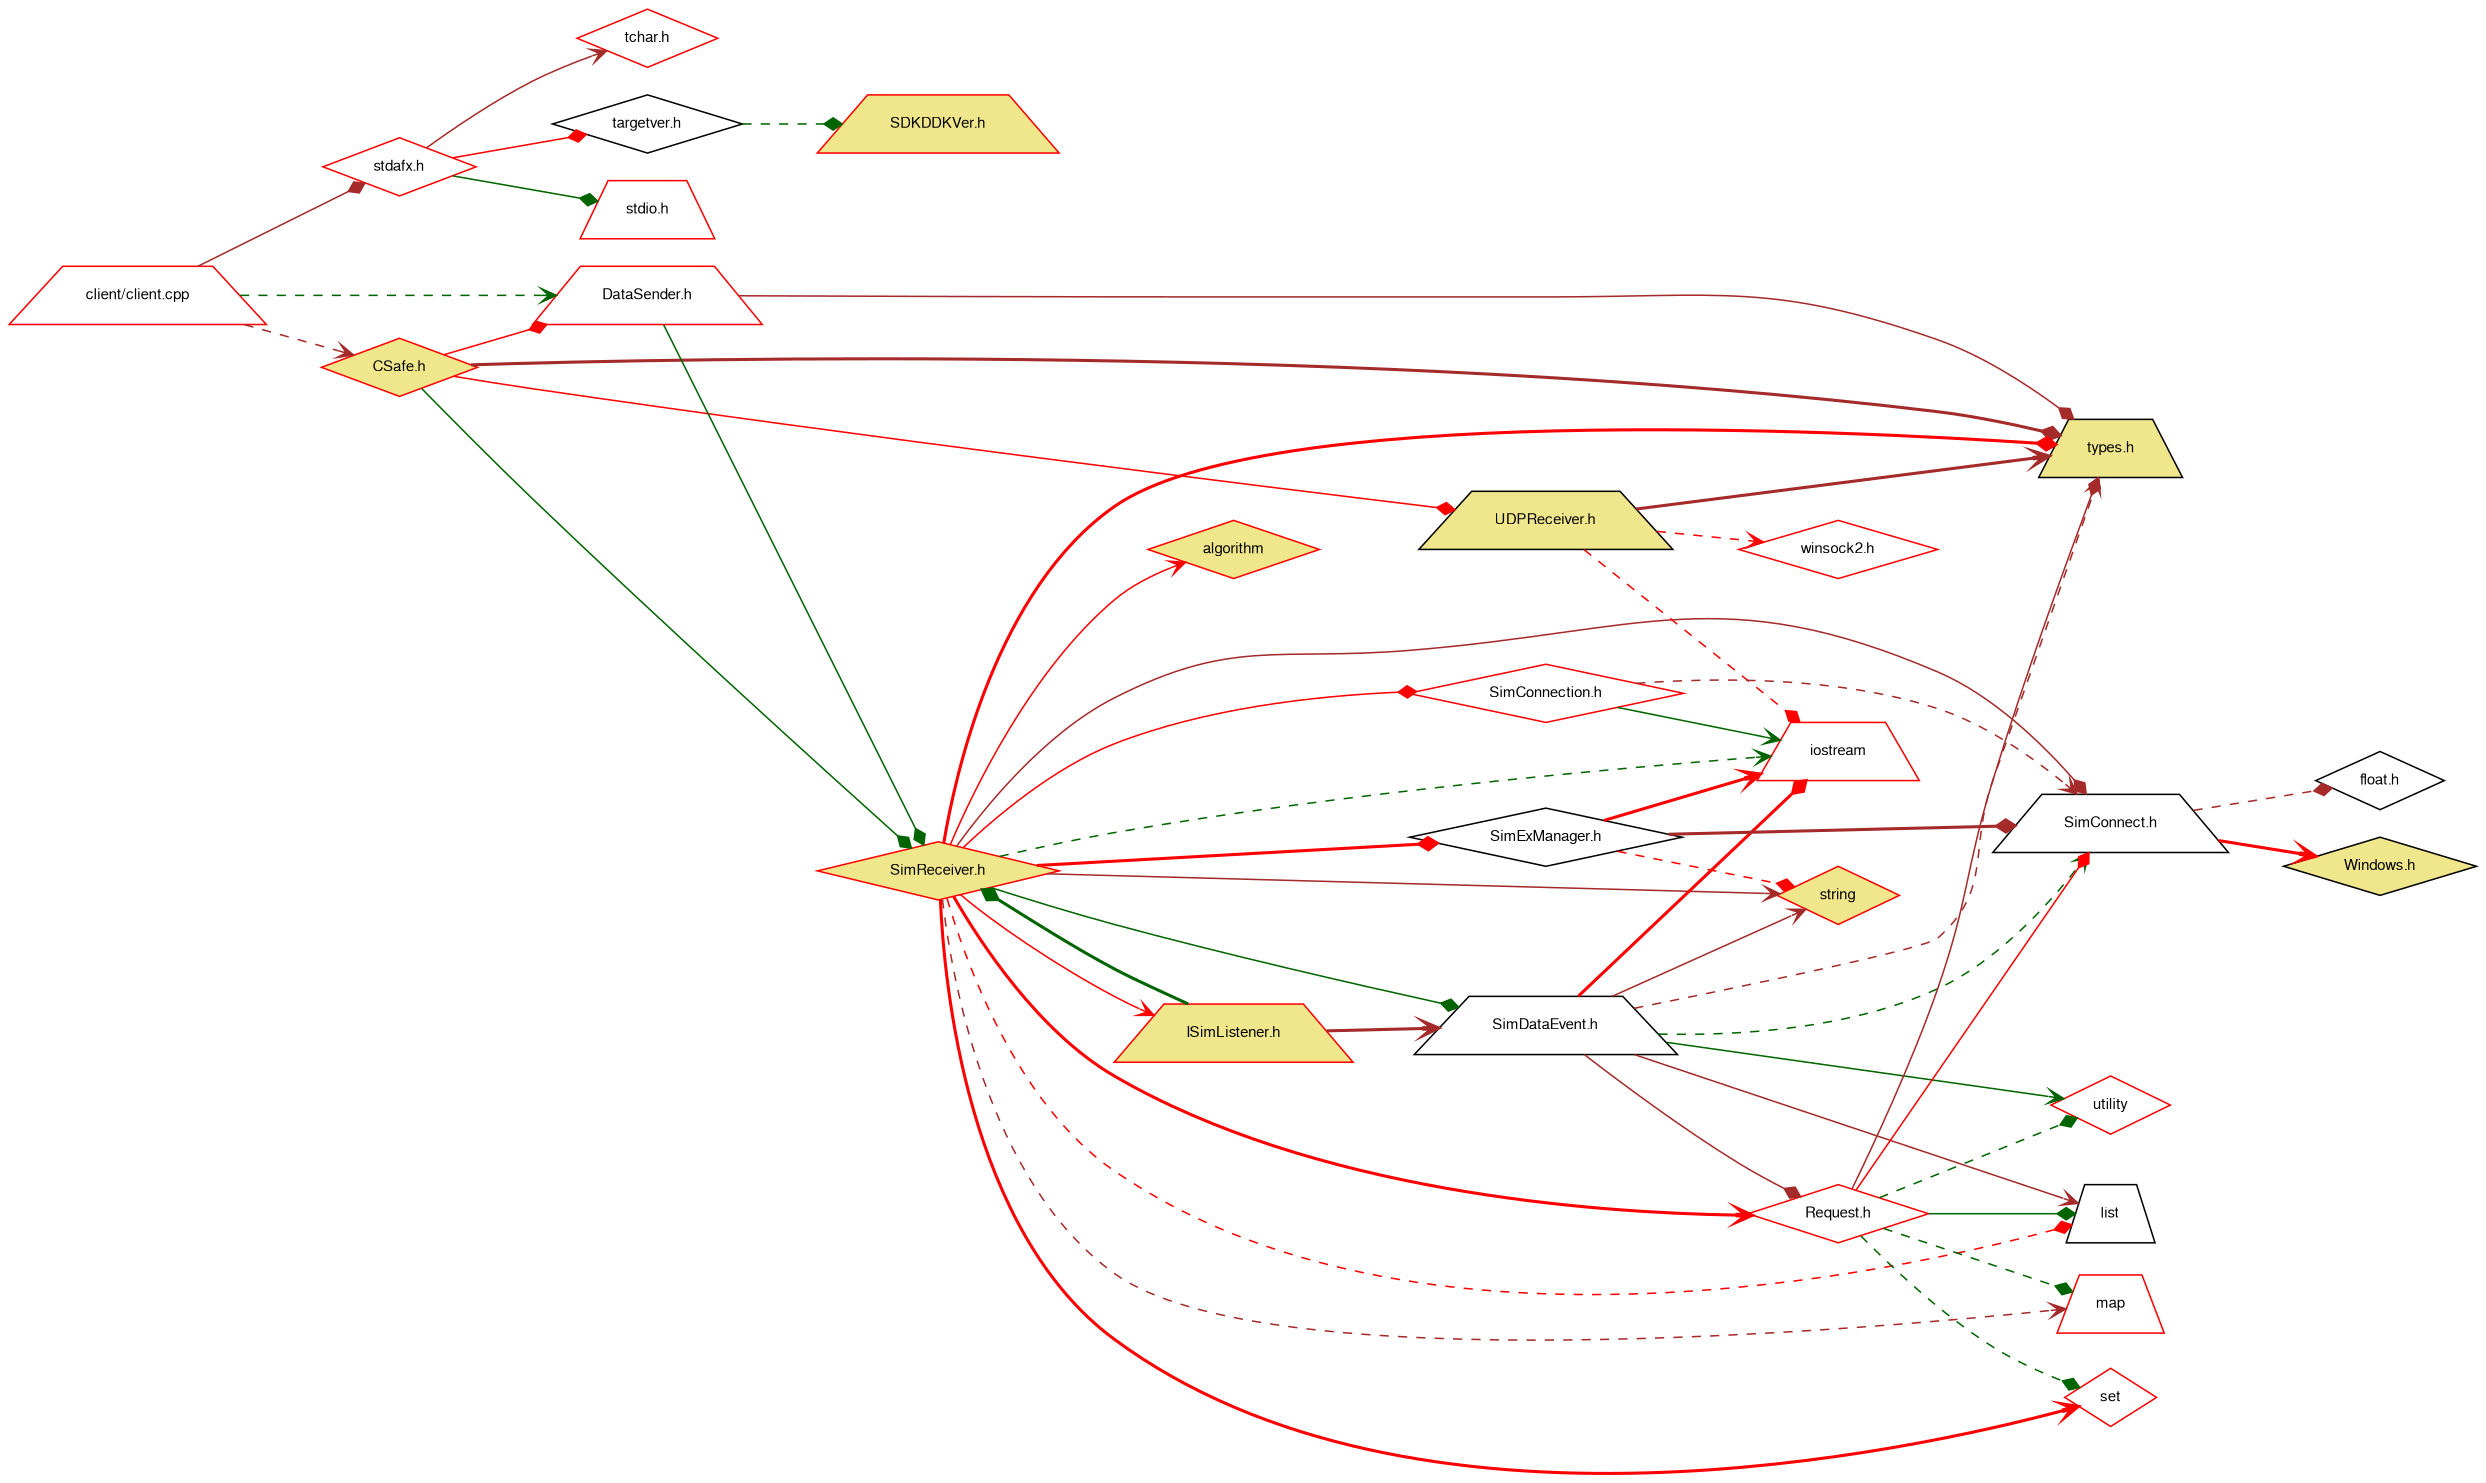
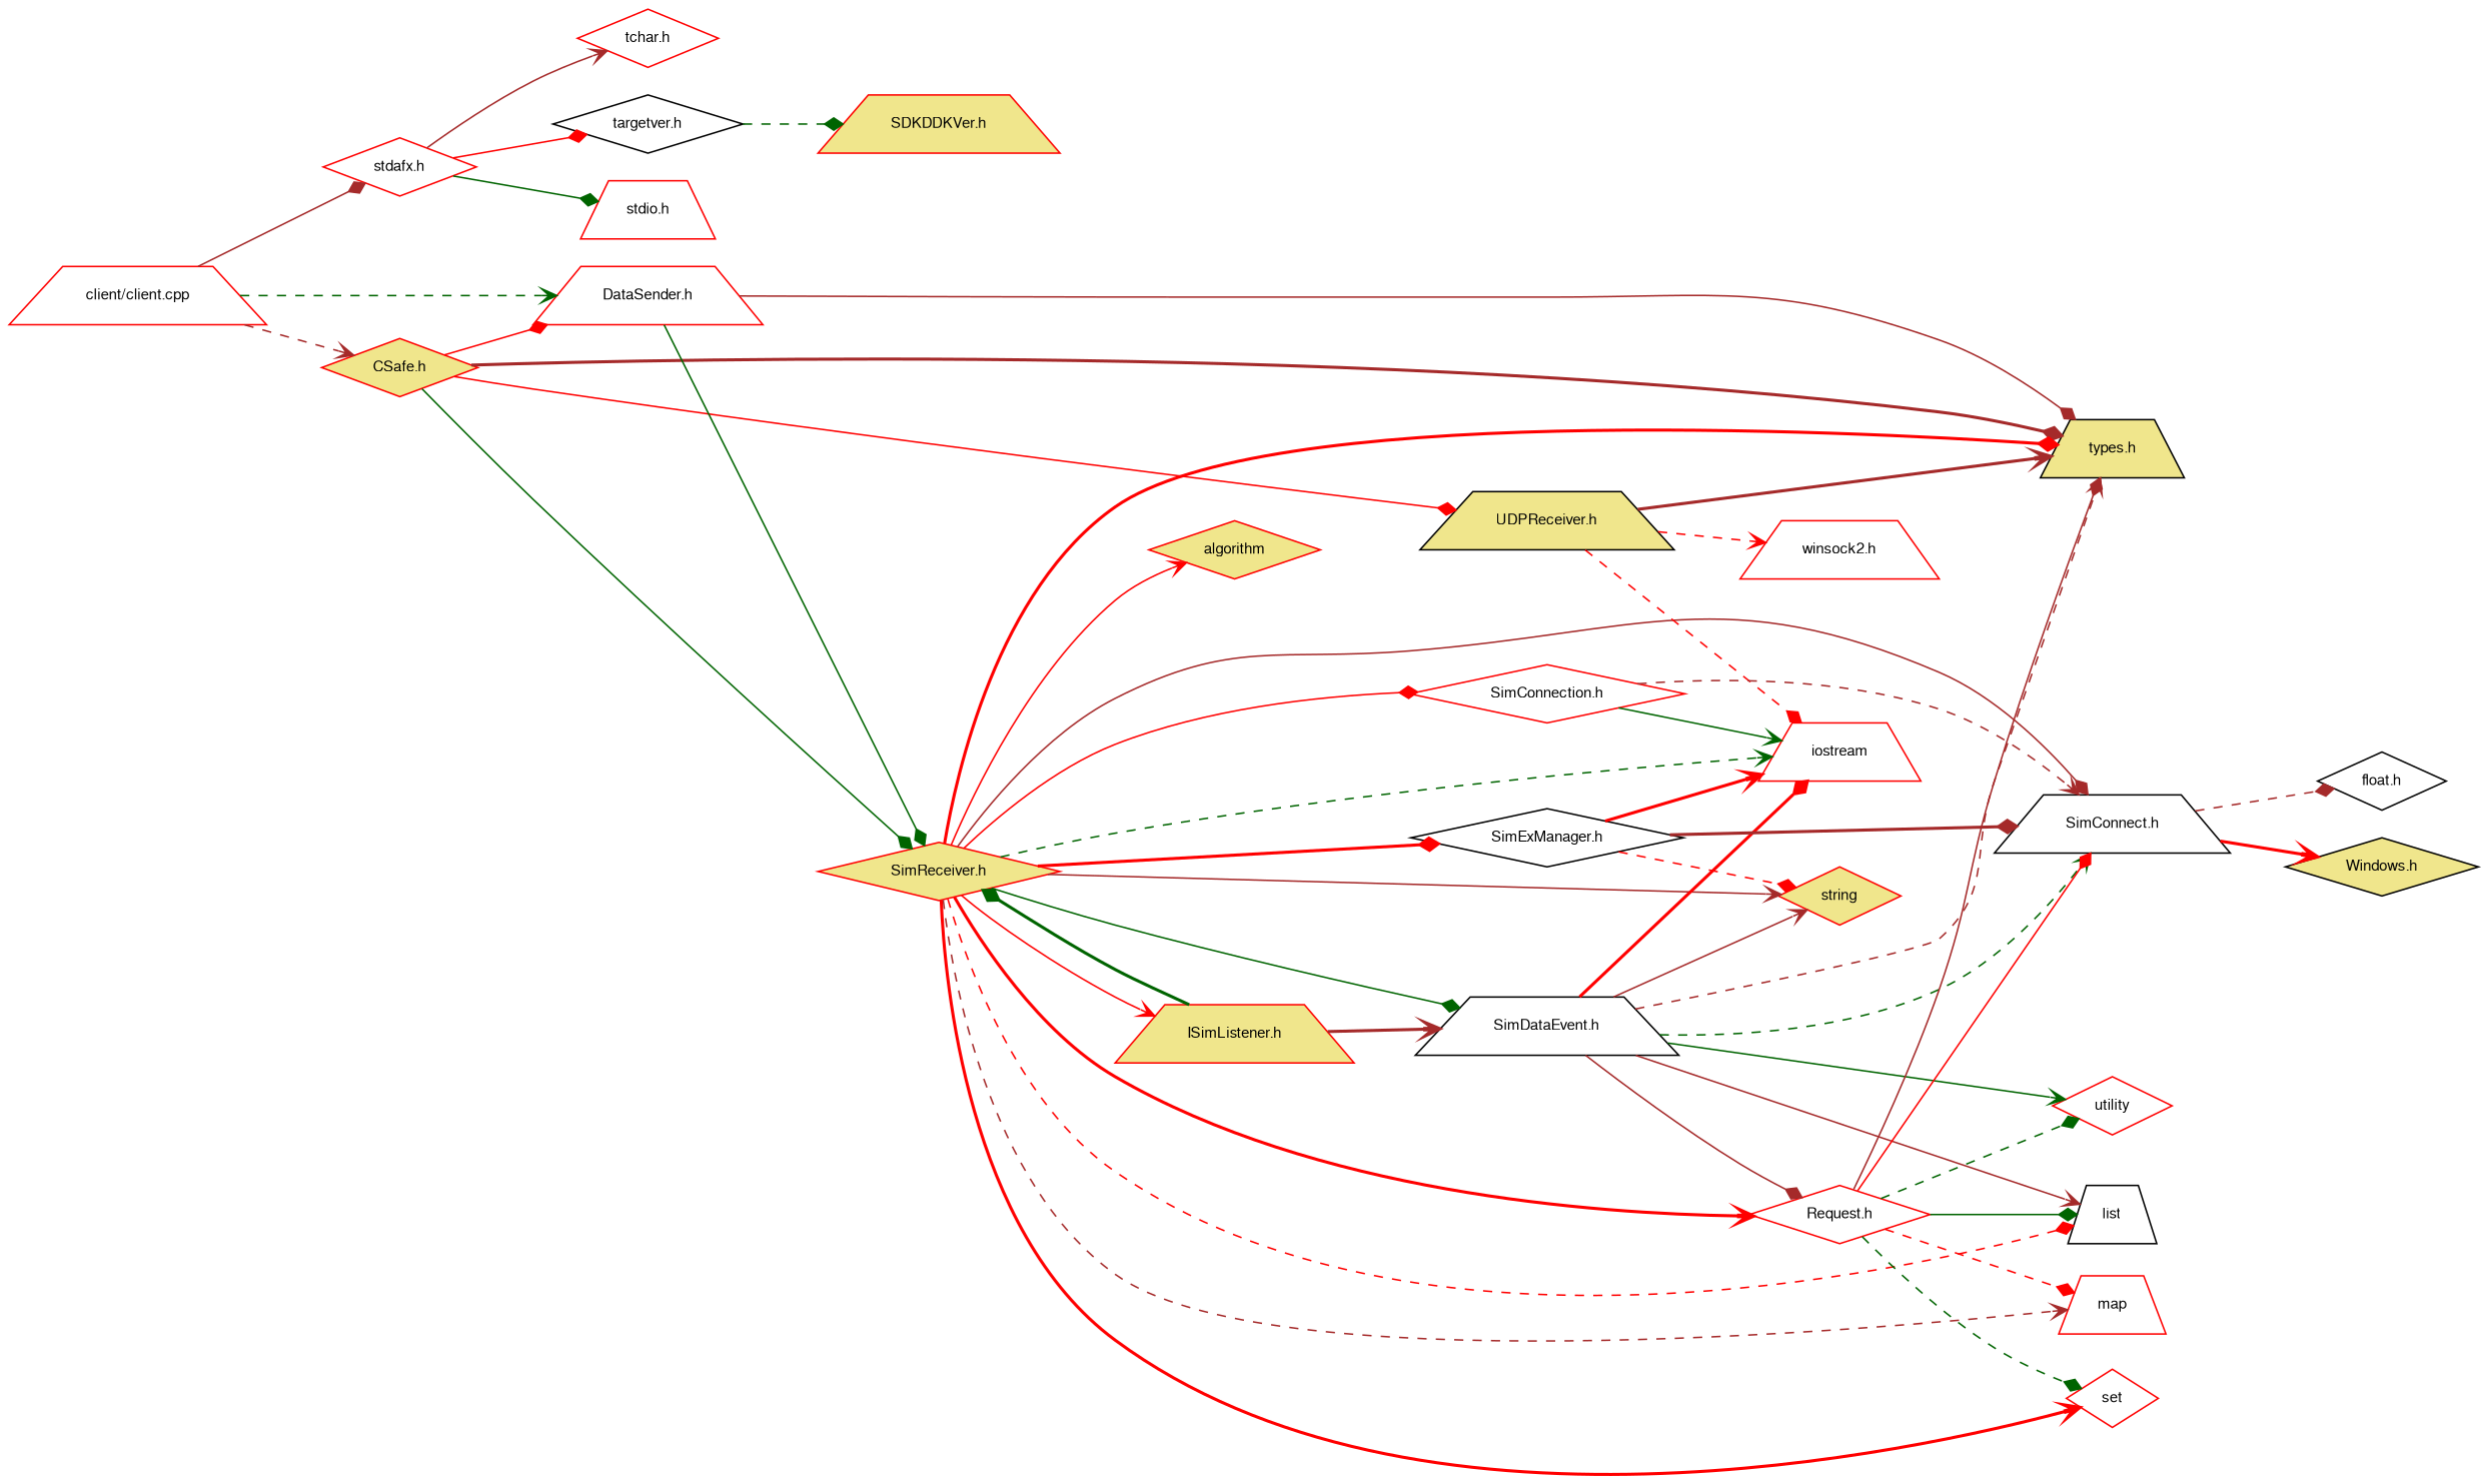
  digraph {
    rankdir=LR
    node [color=red fillcolor=white fontname=FreeSans fontsize=10 shape=diamond style=filled]
    edge [arrowhead=diamond color=brown fontname=FreeSans fontsize=10 labelfontname=FreeSans labelfontsize=10 style=solid]
    n1 [fontcolor=black height=0.2 label="client/client.cpp" shape=trapezium width=0.4]
    n2 [height=0.2 label="stdafx.h" width=0.4]
    n3 [fillcolor=khaki height=0.2 label="CSafe.h" width=0.4]
    n4 [height=0.2 label="DataSender.h" shape=trapezium width=0.4]
    n5 [color=black height=0.2 label="targetver.h" width=0.4]
    n6 [height=0.2 label="stdio.h" shape=trapezium width=0.4]
    n7 [height=0.2 label="tchar.h" width=0.4]
    n8 [color=black fillcolor=khaki height=0.2 label="types.h" shape=trapezium width=0.4]
    n9 [fillcolor=khaki height=0.2 label="SimReceiver.h" width=0.4]
    n10 [color=black fillcolor=khaki height=0.2 label="UDPReceiver.h" shape=trapezium width=0.4]
    n11 [fillcolor=khaki height=0.2 label="SDKDDKVer.h" shape=trapezium width=0.4]
    n12 [color=black height=0.2 label="SimConnect.h" shape=trapezium width=0.4]
    n13 [fillcolor=khaki height=0.2 label="ISimListener.h" shape=trapezium width=0.4]
    n14 [color=black height=0.2 label="SimDataEvent.h" shape=trapezium width=0.4]
    n15 [height=0.2 label="Request.h" width=0.4]
    n16 [height=0.2 label=map shape=trapezium width=0.4]
    n17 [height=0.2 label=set width=0.4]
    n18 [color=black height=0.2 label=list shape=trapezium width=0.4]
    n19 [fillcolor=khaki height=0.2 label=string width=0.4]
    n20 [height=0.2 label=iostream shape=trapezium width=0.4]
    n21 [color=black height=0.2 label="SimExManager.h" width=0.4]
    n22 [height=0.2 label="SimConnection.h" width=0.4]
    n23 [fillcolor=khaki height=0.2 label=algorithm width=0.4]
-   n24 [height=0.2 label="winsock2.h" width=0.4]
+   n24 [height=0.2 label="winsock2.h" shape=trapezium width=0.4]
    n25 [color=black height=0.2 label="float.h" width=0.4]
    n26 [color=black fillcolor=khaki height=0.2 label="Windows.h" width=0.4]
    n27 [height=0.2 label=utility width=0.4]
    n1 -> n2
    n1 -> n3 [arrowhead=vee style=dashed]
    n1 -> n4 [arrowhead=vee color=darkgreen style=dashed]
    n2 -> n5 [color=red]
    n2 -> n6 [color=darkgreen]
    n2 -> n7 [arrowhead=vee]
    n3 -> n4 [color=red]
    n3 -> n8 [style=bold]
    n3 -> n9 [color=darkgreen]
    n3 -> n10 [color=red]
    n4 -> n8
    n4 -> n9 [color=darkgreen]
    n5 -> n11 [color=darkgreen style=dashed]
    n9 -> n8 [color=red style=bold]
    n9 -> n12
    n9 -> n13 [arrowhead=vee color=red]
    n9 -> n14 [color=darkgreen]
    n9 -> n15 [arrowhead=vee color=red style=bold]
    n9 -> n16 [arrowhead=vee style=dashed]
    n9 -> n17 [arrowhead=vee color=red style=bold]
    n9 -> n18 [color=red style=dashed]
    n9 -> n19 [arrowhead=vee]
    n9 -> n20 [arrowhead=vee color=darkgreen style=dashed]
    n9 -> n21 [color=red style=bold]
    n9 -> n22 [color=red]
    n9 -> n23 [arrowhead=vee color=red]
    n10 -> n8 [arrowhead=vee style=bold]
    n10 -> n20 [color=red style=dashed]
    n10 -> n24 [arrowhead=vee color=red style=dashed]
    n12 -> n25 [style=dashed]
    n12 -> n26 [arrowhead=vee color=red style=bold]
    n13 -> n9 [color=darkgreen style=bold]
    n13 -> n14 [arrowhead=vee style=bold]
    n14 -> n8 [arrowhead=vee style=dashed]
    n14 -> n12 [arrowhead=vee color=darkgreen style=dashed]
    n14 -> n15
    n14 -> n18 [arrowhead=vee]
    n14 -> n19 [arrowhead=vee]
    n14 -> n20 [color=red style=bold]
    n14 -> n27 [arrowhead=vee color=darkgreen]
    n15 -> n8
    n15 -> n12 [color=red]
-   n15 -> n16 [color=darkgreen style=dashed]
+   n15 -> n16 [color=red style=dashed]
    n15 -> n17 [color=darkgreen style=dashed]
    n15 -> n18 [color=darkgreen]
    n15 -> n27 [color=darkgreen style=dashed]
    n21 -> n12 [style=bold]
    n21 -> n19 [color=red style=dashed]
    n21 -> n20 [arrowhead=vee color=red style=bold]
    n22 -> n12 [arrowhead=vee style=dashed]
    n22 -> n20 [arrowhead=vee color=darkgreen]
  }
